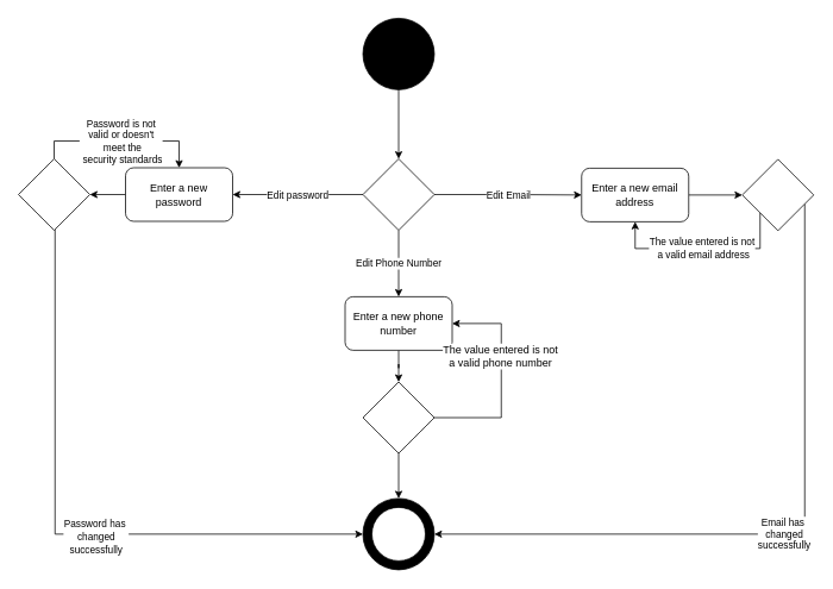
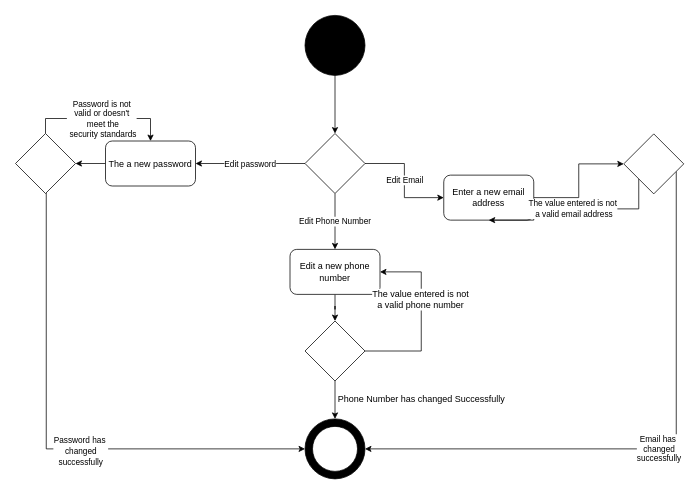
  <mxCell id="0" />
  <mxCell id="1" parent="0" />
  <mxCell id="2" value="" style="edgeStyle=orthogonalEdgeStyle;rounded=0;orthogonalLoop=1;jettySize=auto;html=1;" edge="1" parent="1" source="3" target="7"><mxGeometry relative="1" as="geometry" /></mxCell>
  <mxCell id="3" value="" style="ellipse;whiteSpace=wrap;html=1;aspect=fixed;fillColor=#000000;" vertex="1" parent="1"><mxGeometry x="406" y="20" width="80" height="80" as="geometry" /></mxCell>
  <mxCell id="4" value="Edit Email" style="edgeStyle=orthogonalEdgeStyle;rounded=0;orthogonalLoop=1;jettySize=auto;html=1;" edge="1" parent="1" source="7" target="9"><mxGeometry relative="1" as="geometry" /></mxCell>
  <mxCell id="5" value="Edit password" style="edgeStyle=orthogonalEdgeStyle;rounded=0;orthogonalLoop=1;jettySize=auto;html=1;" edge="1" parent="1" source="7" target="11"><mxGeometry relative="1" as="geometry" /></mxCell>
  <mxCell id="6" value="Edit Phone Number" style="edgeStyle=orthogonalEdgeStyle;rounded=0;orthogonalLoop=1;jettySize=auto;html=1;exitX=0.5;exitY=1;exitDx=0;exitDy=0;entryX=0.5;entryY=0;entryDx=0;entryDy=0;" edge="1" parent="1" source="7" target="13"><mxGeometry relative="1" as="geometry" /></mxCell>
  <mxCell id="7" value="" style="rhombus;whiteSpace=wrap;html=1;" vertex="1" parent="1"><mxGeometry x="406" y="177.5" width="80" height="80" as="geometry" /></mxCell>
  <mxCell id="8" value="" style="edgeStyle=orthogonalEdgeStyle;rounded=0;orthogonalLoop=1;jettySize=auto;html=1;" edge="1" parent="1" source="9" target="24"><mxGeometry relative="1" as="geometry" /></mxCell>
- <mxCell id="9" value="Enter a new email address" style="rounded=1;whiteSpace=wrap;html=1;" vertex="1" parent="1"><mxGeometry x="651" y="188" width="120" height="60" as="geometry" /></mxCell>
+ <mxCell id="9" value="Enter a new email address" style="rounded=1;whiteSpace=wrap;html=1;" vertex="1" parent="1"><mxGeometry x="591" y="233" width="120" height="60" as="geometry" /></mxCell>
  <mxCell id="10" value="" style="edgeStyle=orthogonalEdgeStyle;rounded=0;orthogonalLoop=1;jettySize=auto;html=1;" edge="1" parent="1" source="11" target="21"><mxGeometry relative="1" as="geometry" /></mxCell>
- <mxCell id="11" value="Enter a new password" style="rounded=1;whiteSpace=wrap;html=1;" vertex="1" parent="1"><mxGeometry x="140" y="187.5" width="120" height="60" as="geometry" /></mxCell>
+ <mxCell id="11" value="The a new password" style="rounded=1;whiteSpace=wrap;html=1;" vertex="1" parent="1"><mxGeometry x="140" y="187.5" width="120" height="60" as="geometry" /></mxCell>
  <mxCell id="12" value="" style="edgeStyle=orthogonalEdgeStyle;rounded=0;orthogonalLoop=1;jettySize=auto;html=1;" edge="1" parent="1" source="13" target="17"><mxGeometry relative="1" as="geometry" /></mxCell>
- <mxCell id="13" value="Enter a new phone number" style="rounded=1;whiteSpace=wrap;html=1;" vertex="1" parent="1"><mxGeometry x="386" y="332" width="120" height="60" as="geometry" /></mxCell>
+ <mxCell id="13" value="Edit a new phone number" style="rounded=1;whiteSpace=wrap;html=1;" vertex="1" parent="1"><mxGeometry x="386" y="332" width="120" height="60" as="geometry" /></mxCell>
  <mxCell id="14" style="edgeStyle=orthogonalEdgeStyle;rounded=0;orthogonalLoop=1;jettySize=auto;html=1;entryX=1;entryY=0.5;entryDx=0;entryDy=0;" edge="1" parent="1" source="17" target="13"><mxGeometry relative="1" as="geometry"><mxPoint x="571" y="478" as="targetPoint" /><Array as="points"><mxPoint x="561" y="468" /><mxPoint x="561" y="362" /></Array></mxGeometry></mxCell>
  <mxCell id="15" value="The value entered is not &lt;br&gt;a valid phone number" style="text;html=1;resizable=0;points=[];align=center;verticalAlign=middle;labelBackgroundColor=#ffffff;" vertex="1" connectable="0" parent="14"><mxGeometry x="0.227" y="2" relative="1" as="geometry"><mxPoint as="offset" /></mxGeometry></mxCell>
  <mxCell id="16" style="edgeStyle=orthogonalEdgeStyle;rounded=0;orthogonalLoop=1;jettySize=auto;html=1;exitX=0.5;exitY=1;exitDx=0;exitDy=0;entryX=0.5;entryY=0;entryDx=0;entryDy=0;" edge="1" parent="1" source="17" target="25"><mxGeometry relative="1" as="geometry" /></mxCell>
  <mxCell id="17" value="" style="rhombus;whiteSpace=wrap;html=1;" vertex="1" parent="1"><mxGeometry x="406" y="427.5" width="80" height="80" as="geometry" /></mxCell>
  <mxCell id="18" value="Password is not &lt;br&gt;valid or doesn't&lt;br&gt;&amp;nbsp;meet the&lt;br&gt;&amp;nbsp;security standards" style="edgeStyle=orthogonalEdgeStyle;rounded=0;orthogonalLoop=1;jettySize=auto;html=1;exitX=0.5;exitY=0;exitDx=0;exitDy=0;entryX=0.5;entryY=0;entryDx=0;entryDy=0;" edge="1" parent="1" source="21" target="11"><mxGeometry relative="1" as="geometry" /></mxCell>
  <mxCell id="19" value="" style="edgeStyle=orthogonalEdgeStyle;rounded=0;orthogonalLoop=1;jettySize=auto;html=1;entryX=0;entryY=0.5;entryDx=0;entryDy=0;" edge="1" parent="1" source="21" target="25"><mxGeometry relative="1" as="geometry"><mxPoint x="60" y="337.5" as="targetPoint" /><Array as="points"><mxPoint x="61" y="598" /></Array></mxGeometry></mxCell>
  <mxCell id="20" value="&lt;span style=&quot;font-size: 11px&quot;&gt;Password has&amp;nbsp;&lt;/span&gt;&lt;br style=&quot;font-size: 11px&quot;&gt;&lt;span style=&quot;font-size: 11px&quot;&gt;changed&lt;/span&gt;&lt;br style=&quot;font-size: 11px&quot;&gt;&lt;span style=&quot;font-size: 11px&quot;&gt;successfully&lt;/span&gt;" style="text;html=1;resizable=0;points=[];align=center;verticalAlign=middle;labelBackgroundColor=#ffffff;" vertex="1" connectable="0" parent="19"><mxGeometry x="-0.004" y="46" relative="1" as="geometry"><mxPoint x="45" y="48" as="offset" /></mxGeometry></mxCell>
  <mxCell id="21" value="" style="rhombus;whiteSpace=wrap;html=1;" vertex="1" parent="1"><mxGeometry x="20" y="177.5" width="80" height="80" as="geometry" /></mxCell>
  <mxCell id="22" value="The value entered is not&lt;br&gt;&amp;nbsp;a valid email address" style="edgeStyle=orthogonalEdgeStyle;rounded=0;orthogonalLoop=1;jettySize=auto;html=1;entryX=0.5;entryY=1;entryDx=0;entryDy=0;" edge="1" parent="1" source="24" target="9"><mxGeometry relative="1" as="geometry"><Array as="points"><mxPoint x="851" y="278" /><mxPoint x="711" y="278" /></Array></mxGeometry></mxCell>
  <mxCell id="23" value="Email has&amp;nbsp;&lt;br&gt;changed&lt;br&gt;successfully" style="edgeStyle=orthogonalEdgeStyle;rounded=0;orthogonalLoop=1;jettySize=auto;html=1;entryX=1;entryY=0.5;entryDx=0;entryDy=0;" edge="1" parent="1" source="24" target="25"><mxGeometry relative="1" as="geometry"><mxPoint x="871" y="338" as="targetPoint" /><Array as="points"><mxPoint x="901" y="598" /></Array></mxGeometry></mxCell>
  <mxCell id="24" value="" style="rhombus;whiteSpace=wrap;html=1;" vertex="1" parent="1"><mxGeometry x="831" y="178" width="80" height="80" as="geometry" /></mxCell>
  <mxCell id="25" value="" style="ellipse;whiteSpace=wrap;html=1;aspect=fixed;fillColor=#000000;" vertex="1" parent="1"><mxGeometry x="406" y="558" width="80" height="80" as="geometry" /></mxCell>
  <mxCell id="26" value="" style="ellipse;whiteSpace=wrap;html=1;aspect=fixed;" vertex="1" parent="1"><mxGeometry x="416" y="568" width="60" height="60" as="geometry" /></mxCell>
+ <mxCell id="27" value="Phone Number has changed Successfully" style="text;html=1;resizable=0;points=[];autosize=1;align=left;verticalAlign=top;spacingTop=-4;" vertex="1" parent="1"><mxGeometry x="448" y="522" width="240" height="20" as="geometry" /></mxCell>
